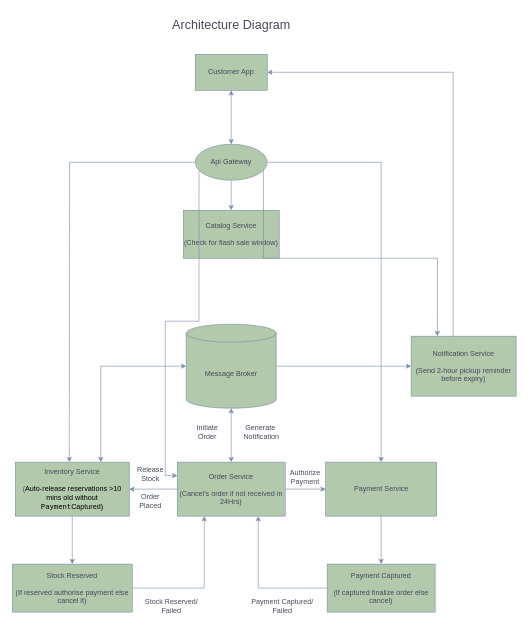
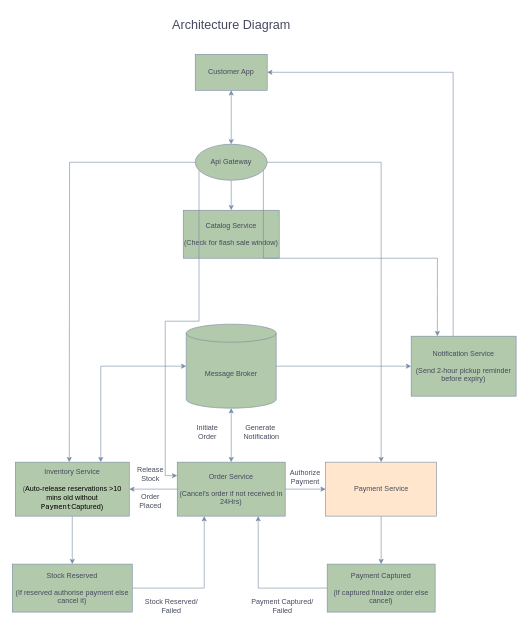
  <mxCell id="0" />
  <mxCell id="1" parent="0" />
  <mxCell id="2" style="edgeStyle=orthogonalEdgeStyle;rounded=0;orthogonalLoop=1;jettySize=auto;html=1;entryX=0.5;entryY=0;entryDx=0;entryDy=0;labelBackgroundColor=none;strokeColor=#788AA3;fontColor=default;startArrow=none;startFill=0;exitX=0.5;exitY=1;exitDx=0;exitDy=0;" edge="1" parent="1" source="30" target="5"><mxGeometry relative="1" as="geometry" /></mxCell>
  <mxCell id="3" style="edgeStyle=orthogonalEdgeStyle;rounded=0;orthogonalLoop=1;jettySize=auto;html=1;entryX=0.5;entryY=0;entryDx=0;entryDy=0;strokeColor=#788AA3;fontColor=#46495D;fillColor=#B2C9AB;startArrow=classic;startFill=1;" edge="1" parent="1" source="4" target="30"><mxGeometry relative="1" as="geometry" /></mxCell>
  <mxCell id="4" value="Customer App" style="rounded=0;whiteSpace=wrap;html=1;labelBackgroundColor=none;fillColor=#B2C9AB;strokeColor=#788AA3;fontColor=#46495D;" vertex="1" parent="1"><mxGeometry x="325" y="90" width="120" height="60" as="geometry" /></mxCell>
  <mxCell id="5" value="Catalog Service&lt;div&gt;&lt;br&gt;&lt;/div&gt;&lt;div&gt;(Check for flash sale window)&lt;/div&gt;" style="rounded=0;whiteSpace=wrap;html=1;labelBackgroundColor=none;fillColor=#B2C9AB;strokeColor=#788AA3;fontColor=#46495D;" vertex="1" parent="1"><mxGeometry x="305" y="350" width="160" height="80" as="geometry" /></mxCell>
  <mxCell id="6" style="edgeStyle=orthogonalEdgeStyle;rounded=0;orthogonalLoop=1;jettySize=auto;html=1;exitX=0;exitY=0.25;exitDx=0;exitDy=0;entryX=0;entryY=0.75;entryDx=0;entryDy=0;strokeColor=#788AA3;fontColor=#46495D;fillColor=#B2C9AB;startArrow=classic;startFill=1;endArrow=none;endFill=0;" edge="1" parent="1" source="7" target="30"><mxGeometry relative="1" as="geometry" /></mxCell>
  <mxCell id="7" value="Order Service&lt;div&gt;&lt;br&gt;&lt;div&gt;(Cancel's order if not received in 24Hrs)&lt;/div&gt;&lt;/div&gt;" style="rounded=0;whiteSpace=wrap;html=1;labelBackgroundColor=none;fillColor=#B2C9AB;strokeColor=#788AA3;fontColor=#46495D;" vertex="1" parent="1"><mxGeometry x="295" y="770" width="180" height="90" as="geometry" /></mxCell>
  <mxCell id="8" style="edgeStyle=orthogonalEdgeStyle;rounded=0;orthogonalLoop=1;jettySize=auto;html=1;entryX=0.5;entryY=0;entryDx=0;entryDy=0;labelBackgroundColor=none;strokeColor=#788AA3;fontColor=default;startArrow=none;startFill=0;" edge="1" parent="1" source="10" target="14"><mxGeometry relative="1" as="geometry" /></mxCell>
  <mxCell id="9" style="edgeStyle=orthogonalEdgeStyle;rounded=0;orthogonalLoop=1;jettySize=auto;html=1;strokeColor=#788AA3;fontColor=#46495D;fillColor=#B2C9AB;startArrow=classic;startFill=1;endArrow=none;endFill=0;" edge="1" parent="1" source="10" target="7"><mxGeometry relative="1" as="geometry" /></mxCell>
  <mxCell id="10" value="Inventory Service&lt;div&gt;&lt;br&gt;&lt;div&gt;(&lt;span style=&quot;background-color: transparent; color: light-dark(rgb(0, 0, 0), rgb(255, 255, 255));&quot;&gt;Auto-release reservations &amp;gt;10 mins old without &lt;/span&gt;&lt;code style=&quot;background-color: transparent; color: light-dark(rgb(0, 0, 0), rgb(255, 255, 255));&quot; data-end=&quot;4426&quot; data-start=&quot;4409&quot;&gt;Payment&lt;/code&gt;&lt;span style=&quot;background-color: transparent; color: light-dark(rgb(0, 0, 0), rgb(255, 255, 255));&quot;&gt;Captured)&lt;/span&gt;&lt;/div&gt;&lt;/div&gt;" style="rounded=0;whiteSpace=wrap;html=1;labelBackgroundColor=none;fillColor=#B2C9AB;strokeColor=#788AA3;fontColor=#46495D;" vertex="1" parent="1"><mxGeometry x="25" y="770" width="190" height="90" as="geometry" /></mxCell>
  <mxCell id="11" style="edgeStyle=orthogonalEdgeStyle;rounded=0;orthogonalLoop=1;jettySize=auto;html=1;entryX=0.5;entryY=0;entryDx=0;entryDy=0;strokeColor=#788AA3;fontColor=#46495D;fillColor=#B2C9AB;startArrow=none;startFill=0;" edge="1" parent="1" source="12" target="16"><mxGeometry relative="1" as="geometry" /></mxCell>
- <mxCell id="12" value="Payment Service" style="rounded=0;whiteSpace=wrap;html=1;labelBackgroundColor=none;fillColor=#B2C9AB;strokeColor=#788AA3;fontColor=#46495D;" vertex="1" parent="1"><mxGeometry x="542.5" y="770" width="185" height="90" as="geometry" /></mxCell>
+ <mxCell id="12" value="Payment Service" style="rounded=0;whiteSpace=wrap;html=1;labelBackgroundColor=none;fillColor=#ffe6cc;strokeColor=#788AA3;fontColor=#46495D;" vertex="1" parent="1"><mxGeometry x="542.5" y="770" width="185" height="90" as="geometry" /></mxCell>
  <mxCell id="13" style="edgeStyle=orthogonalEdgeStyle;rounded=0;orthogonalLoop=1;jettySize=auto;html=1;entryX=0.25;entryY=1;entryDx=0;entryDy=0;strokeColor=#788AA3;fontColor=#46495D;fillColor=#B2C9AB;" edge="1" parent="1" source="14" target="7"><mxGeometry relative="1" as="geometry" /></mxCell>
  <mxCell id="14" value="Stock Reserved&lt;br&gt;&lt;br&gt;(If reserved authorise payment else cancel it)" style="rounded=0;whiteSpace=wrap;html=1;labelBackgroundColor=none;fillColor=#B2C9AB;strokeColor=#788AA3;fontColor=#46495D;" vertex="1" parent="1"><mxGeometry x="20" y="940" width="200" height="80" as="geometry" /></mxCell>
  <mxCell id="15" style="edgeStyle=orthogonalEdgeStyle;rounded=0;orthogonalLoop=1;jettySize=auto;html=1;entryX=0.75;entryY=1;entryDx=0;entryDy=0;strokeColor=#788AA3;fontColor=#46495D;fillColor=#B2C9AB;" edge="1" parent="1" source="16" target="7"><mxGeometry relative="1" as="geometry" /></mxCell>
  <mxCell id="16" value="Payment Captured&lt;div&gt;&lt;br&gt;&lt;div&gt;(If captured finalize order else cancel)&lt;/div&gt;&lt;/div&gt;" style="rounded=0;whiteSpace=wrap;html=1;labelBackgroundColor=none;fillColor=#B2C9AB;strokeColor=#788AA3;fontColor=#46495D;" vertex="1" parent="1"><mxGeometry x="545" y="940" width="180" height="80" as="geometry" /></mxCell>
  <mxCell id="17" style="edgeStyle=orthogonalEdgeStyle;rounded=0;orthogonalLoop=1;jettySize=auto;html=1;entryX=1;entryY=0.5;entryDx=0;entryDy=0;strokeColor=#788AA3;fontColor=#46495D;fillColor=#B2C9AB;" edge="1" parent="1" source="19" target="4"><mxGeometry relative="1" as="geometry"><Array as="points"><mxPoint x="755" y="120" /></Array></mxGeometry></mxCell>
  <mxCell id="18" style="edgeStyle=orthogonalEdgeStyle;rounded=0;orthogonalLoop=1;jettySize=auto;html=1;exitX=0.25;exitY=0;exitDx=0;exitDy=0;entryX=1;entryY=0.25;entryDx=0;entryDy=0;strokeColor=#788AA3;fontColor=#46495D;fillColor=#B2C9AB;startArrow=classic;startFill=1;endArrow=none;endFill=0;" edge="1" parent="1" source="19" target="30"><mxGeometry relative="1" as="geometry" /></mxCell>
  <mxCell id="19" value="Notification Service&lt;div&gt;&lt;br&gt;&lt;div&gt;(Send 2-hour pickup reminder before expiry)&lt;/div&gt;&lt;/div&gt;" style="rounded=0;whiteSpace=wrap;html=1;labelBackgroundColor=none;fillColor=#B2C9AB;strokeColor=#788AA3;fontColor=#46495D;" vertex="1" parent="1"><mxGeometry x="685" y="560" width="175" height="100" as="geometry" /></mxCell>
  <mxCell id="20" style="edgeStyle=orthogonalEdgeStyle;rounded=0;orthogonalLoop=1;jettySize=auto;html=1;exitX=1;exitY=0.5;exitDx=0;exitDy=0;entryX=0;entryY=0.5;entryDx=0;entryDy=0;labelBackgroundColor=none;strokeColor=#788AA3;fontColor=default;startArrow=none;startFill=0;" edge="1" parent="1" source="7" target="12"><mxGeometry relative="1" as="geometry" /></mxCell>
  <mxCell id="21" style="edgeStyle=orthogonalEdgeStyle;rounded=0;orthogonalLoop=1;jettySize=auto;html=1;entryX=0;entryY=0.5;entryDx=0;entryDy=0;strokeColor=#788AA3;fontColor=#46495D;fillColor=#B2C9AB;startArrow=none;startFill=0;" edge="1" parent="1" source="23" target="19"><mxGeometry relative="1" as="geometry" /></mxCell>
  <mxCell id="22" style="edgeStyle=orthogonalEdgeStyle;rounded=0;orthogonalLoop=1;jettySize=auto;html=1;entryX=0.75;entryY=0;entryDx=0;entryDy=0;strokeColor=#788AA3;fontColor=#46495D;fillColor=#B2C9AB;startArrow=classic;startFill=1;endArrow=classic;endFill=1;" edge="1" parent="1" source="23" target="10"><mxGeometry relative="1" as="geometry" /></mxCell>
  <mxCell id="23" value="Message Broker" style="shape=cylinder3;whiteSpace=wrap;html=1;boundedLbl=1;backgroundOutline=1;size=15;labelBackgroundColor=none;fillColor=#B2C9AB;strokeColor=#788AA3;fontColor=#46495D;" vertex="1" parent="1"><mxGeometry x="310" y="540" width="150" height="140" as="geometry" /></mxCell>
  <mxCell id="24" style="edgeStyle=orthogonalEdgeStyle;rounded=0;orthogonalLoop=1;jettySize=auto;html=1;entryX=0.5;entryY=1;entryDx=0;entryDy=0;entryPerimeter=0;strokeColor=#788AA3;fontColor=#46495D;fillColor=#B2C9AB;startArrow=classic;startFill=1;" edge="1" parent="1" source="7" target="23"><mxGeometry relative="1" as="geometry" /></mxCell>
  <mxCell id="25" value="Stock Reserved/&lt;br&gt;Failed" style="text;html=1;align=center;verticalAlign=middle;resizable=0;points=[];autosize=1;strokeColor=none;fillColor=none;fontColor=#46495D;" vertex="1" parent="1"><mxGeometry x="230" y="990" width="110" height="40" as="geometry" /></mxCell>
  <mxCell id="26" value="Order&lt;br&gt;Placed" style="text;html=1;align=center;verticalAlign=middle;resizable=0;points=[];autosize=1;strokeColor=none;fillColor=none;fontColor=#46495D;" vertex="1" parent="1"><mxGeometry x="220" y="815" width="60" height="40" as="geometry" /></mxCell>
  <mxCell id="27" value="Release&lt;br&gt;Stock" style="text;html=1;align=center;verticalAlign=middle;resizable=0;points=[];autosize=1;strokeColor=none;fillColor=none;fontColor=#46495D;" vertex="1" parent="1"><mxGeometry x="215" y="770" width="70" height="40" as="geometry" /></mxCell>
  <mxCell id="28" value="Payment Captured/&lt;br&gt;Failed" style="text;html=1;align=center;verticalAlign=middle;resizable=0;points=[];autosize=1;strokeColor=none;fillColor=none;fontColor=#46495D;" vertex="1" parent="1"><mxGeometry x="405" y="990" width="130" height="40" as="geometry" /></mxCell>
  <mxCell id="29" style="edgeStyle=orthogonalEdgeStyle;rounded=0;orthogonalLoop=1;jettySize=auto;html=1;entryX=0.5;entryY=0;entryDx=0;entryDy=0;strokeColor=#788AA3;fontColor=#46495D;fillColor=#B2C9AB;" edge="1" parent="1" source="30" target="12"><mxGeometry relative="1" as="geometry" /></mxCell>
  <mxCell id="30" value="Api Gateway" style="ellipse;whiteSpace=wrap;html=1;strokeColor=#788AA3;fontColor=#46495D;fillColor=#B2C9AB;" vertex="1" parent="1"><mxGeometry x="325" y="240" width="120" height="60" as="geometry" /></mxCell>
  <mxCell id="31" value="Initiate&lt;br&gt;Order" style="text;html=1;align=center;verticalAlign=middle;resizable=0;points=[];autosize=1;strokeColor=none;fillColor=none;fontColor=#46495D;" vertex="1" parent="1"><mxGeometry x="315" y="700" width="60" height="40" as="geometry" /></mxCell>
  <mxCell id="32" value="Generate&amp;nbsp;&lt;div&gt;Notification&lt;/div&gt;" style="text;html=1;align=center;verticalAlign=middle;resizable=0;points=[];autosize=1;strokeColor=none;fillColor=none;fontColor=#46495D;" vertex="1" parent="1"><mxGeometry x="395" y="700" width="80" height="40" as="geometry" /></mxCell>
  <mxCell id="33" value="Authorize&lt;br&gt;Payment" style="text;html=1;align=center;verticalAlign=middle;resizable=0;points=[];autosize=1;strokeColor=none;fillColor=none;fontColor=#46495D;" vertex="1" parent="1"><mxGeometry x="472.5" y="775" width="70" height="40" as="geometry" /></mxCell>
  <mxCell id="34" value="&lt;font style=&quot;font-size: 21px;&quot;&gt;Architecture Diagram&lt;/font&gt;" style="text;html=1;align=center;verticalAlign=middle;resizable=0;points=[];autosize=1;strokeColor=none;fillColor=none;fontColor=#46495D;strokeWidth=3;" vertex="1" parent="1"><mxGeometry x="275" y="20" width="220" height="40" as="geometry" /></mxCell>
  <mxCell id="35" style="edgeStyle=orthogonalEdgeStyle;rounded=0;orthogonalLoop=1;jettySize=auto;html=1;strokeColor=#788AA3;fontColor=#46495D;fillColor=#B2C9AB;" edge="1" parent="1" source="30"><mxGeometry relative="1" as="geometry"><mxPoint x="115" y="770" as="targetPoint" /></mxGeometry></mxCell>
